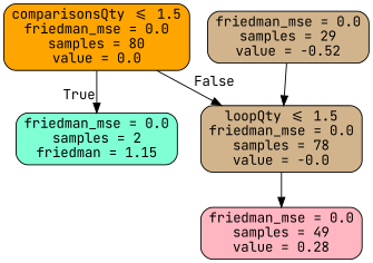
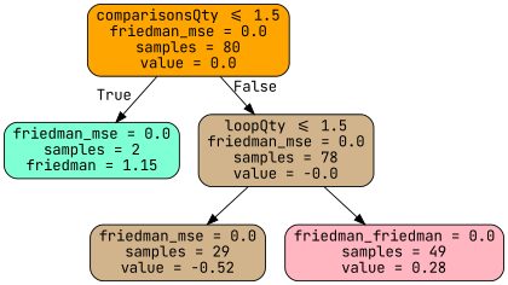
  digraph {
    fontname="JetBrains Mono"
    node [color=black fillcolor=tan fontname="JetBrains Mono" shape=box style="filled, rounded"]
    edge [fontname="JetBrains Mono"]
    n1 [fillcolor=orange label="comparisonsQty <= 1.5\nfriedman_mse = 0.0\nsamples = 80\nvalue = 0.0"]
    n2 [fillcolor=aquamarine label="friedman_mse = 0.0\nsamples = 2\nfriedman = 1.15"]
    n3 [label="loopQty <= 1.5\nfriedman_mse = 0.0\nsamples = 78\nvalue = -0.0"]
    n4 [label="friedman_mse = 0.0\nsamples = 29\nvalue = -0.52"]
-   n5 [fillcolor=lightpink label="friedman_mse = 0.0\nsamples = 49\nvalue = 0.28"]
+   n5 [fillcolor=lightpink label="friedman_friedman = 0.0\nsamples = 49\nvalue = 0.28"]
    n1 -> n2 [headlabel=True labelangle=45 labeldistance=2.5]
    n1 -> n3 [headlabel=False labelangle=-45 labeldistance=2.5]
-   n4 -> n3
+   n3 -> n4
    n3 -> n5
  }
